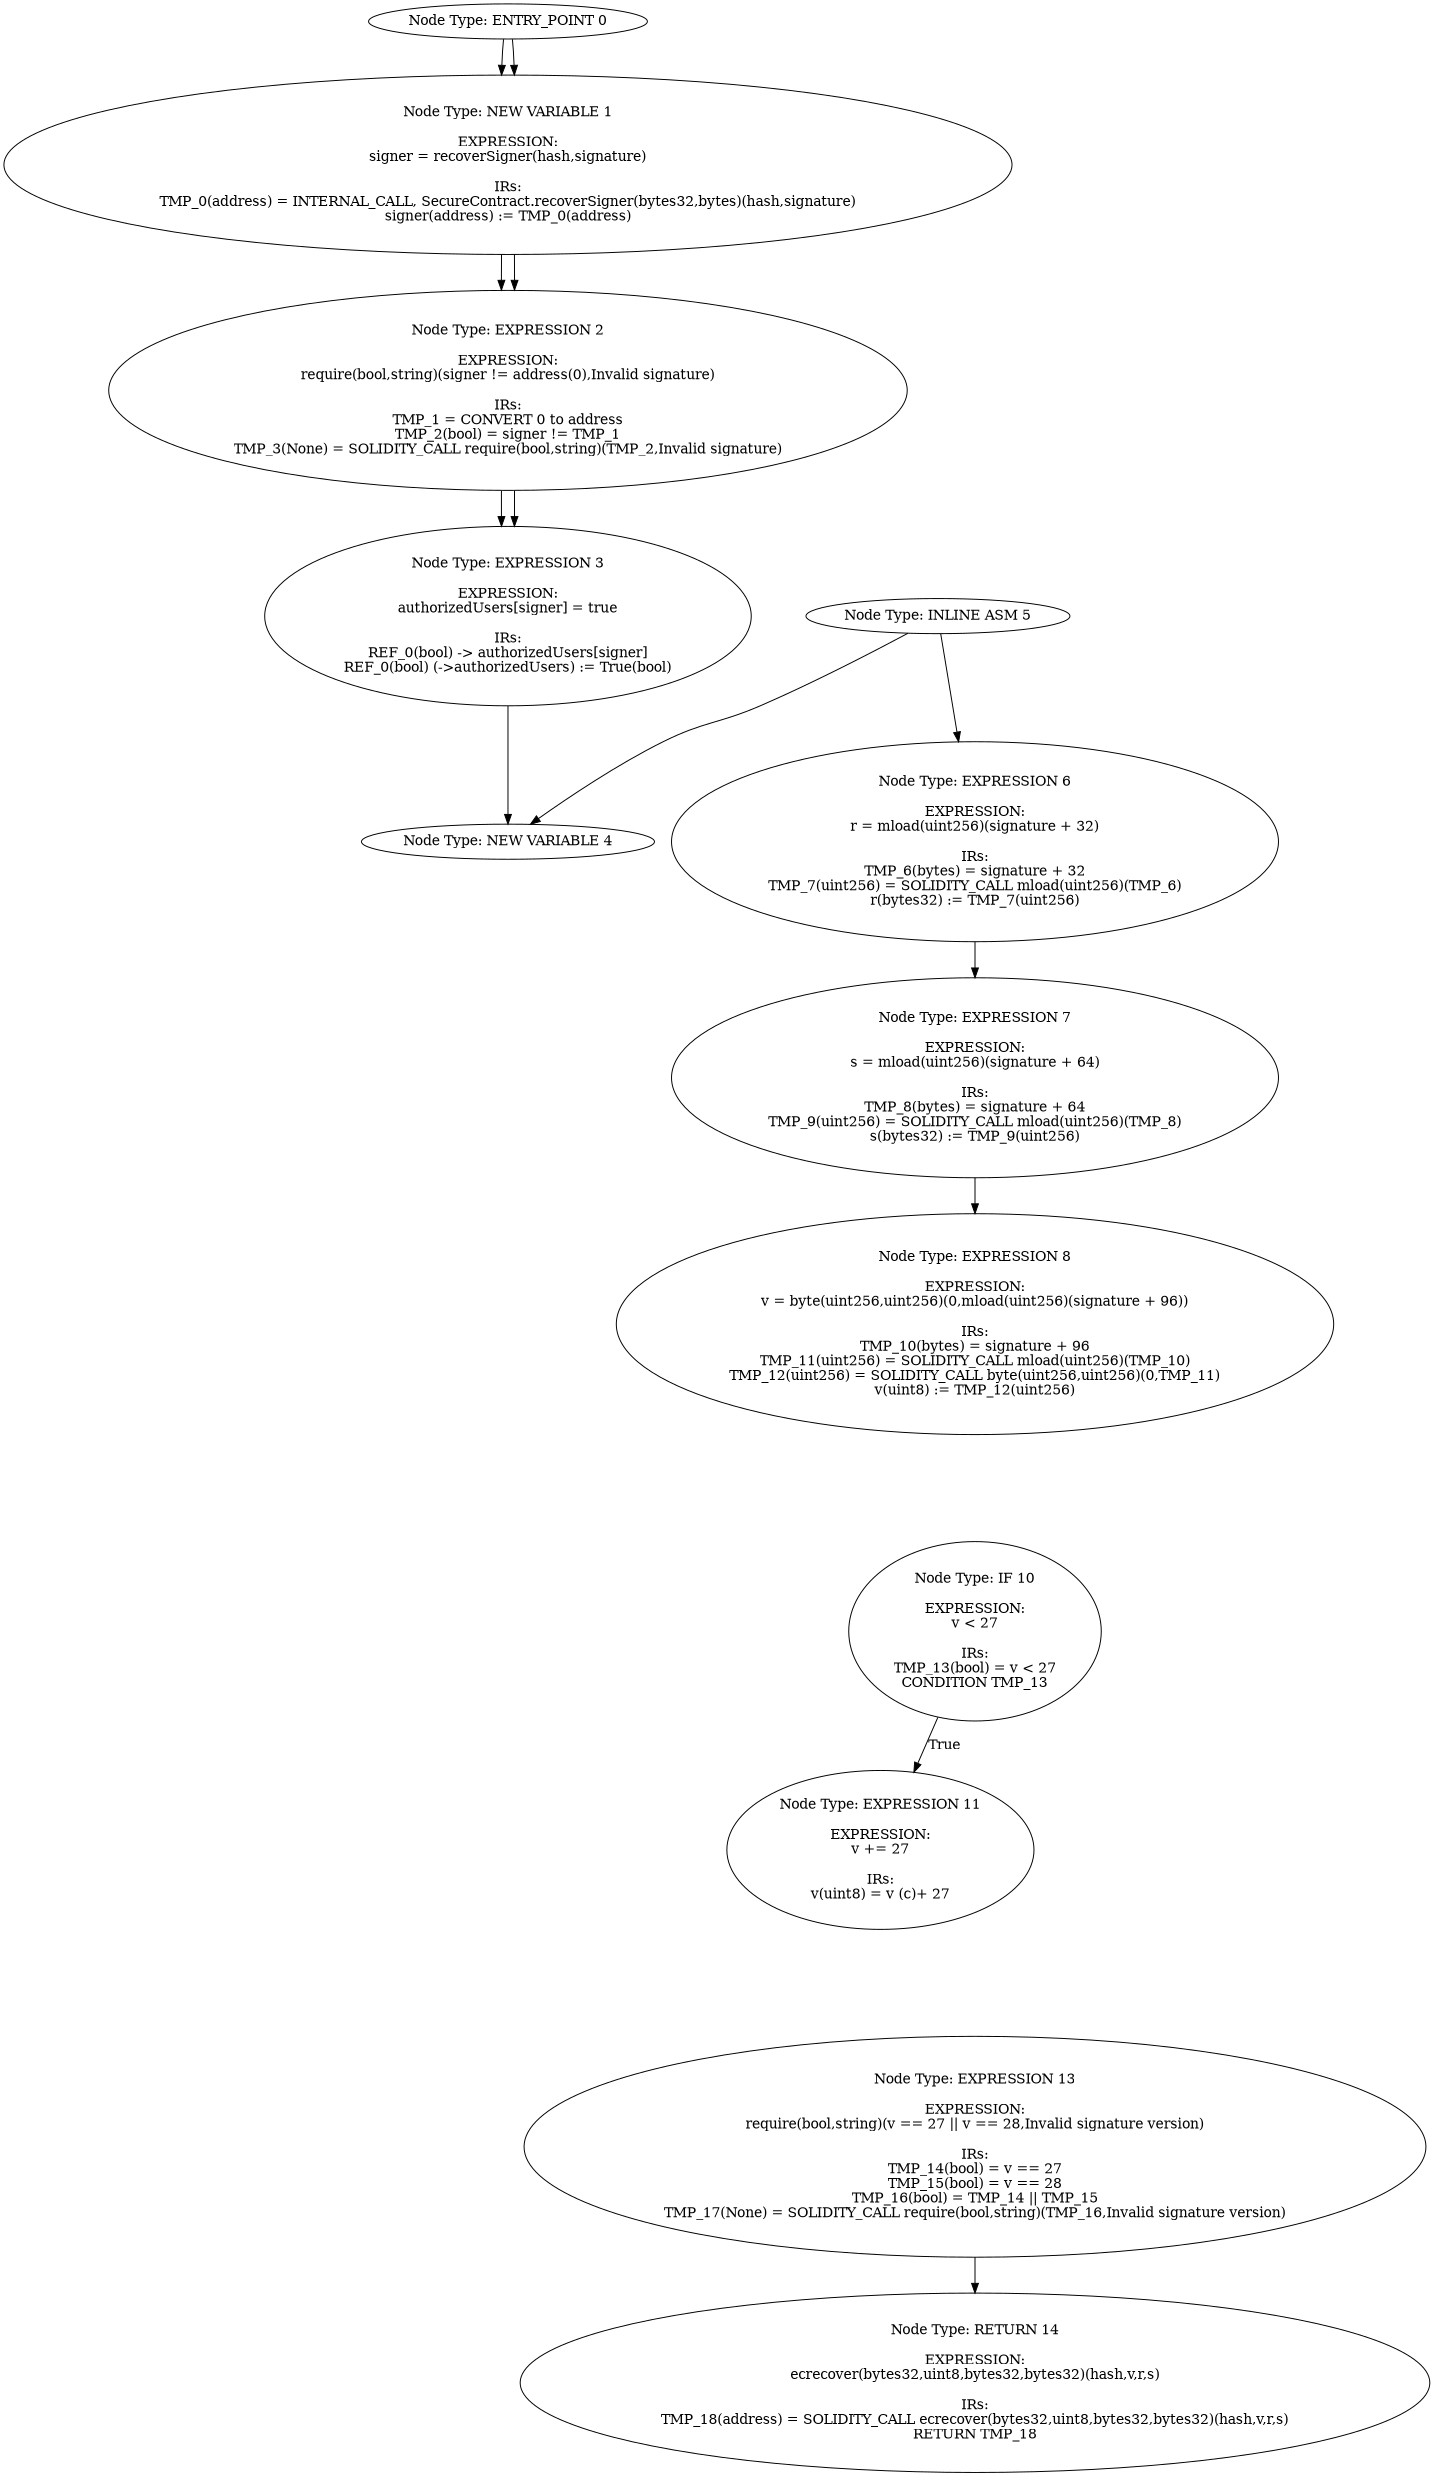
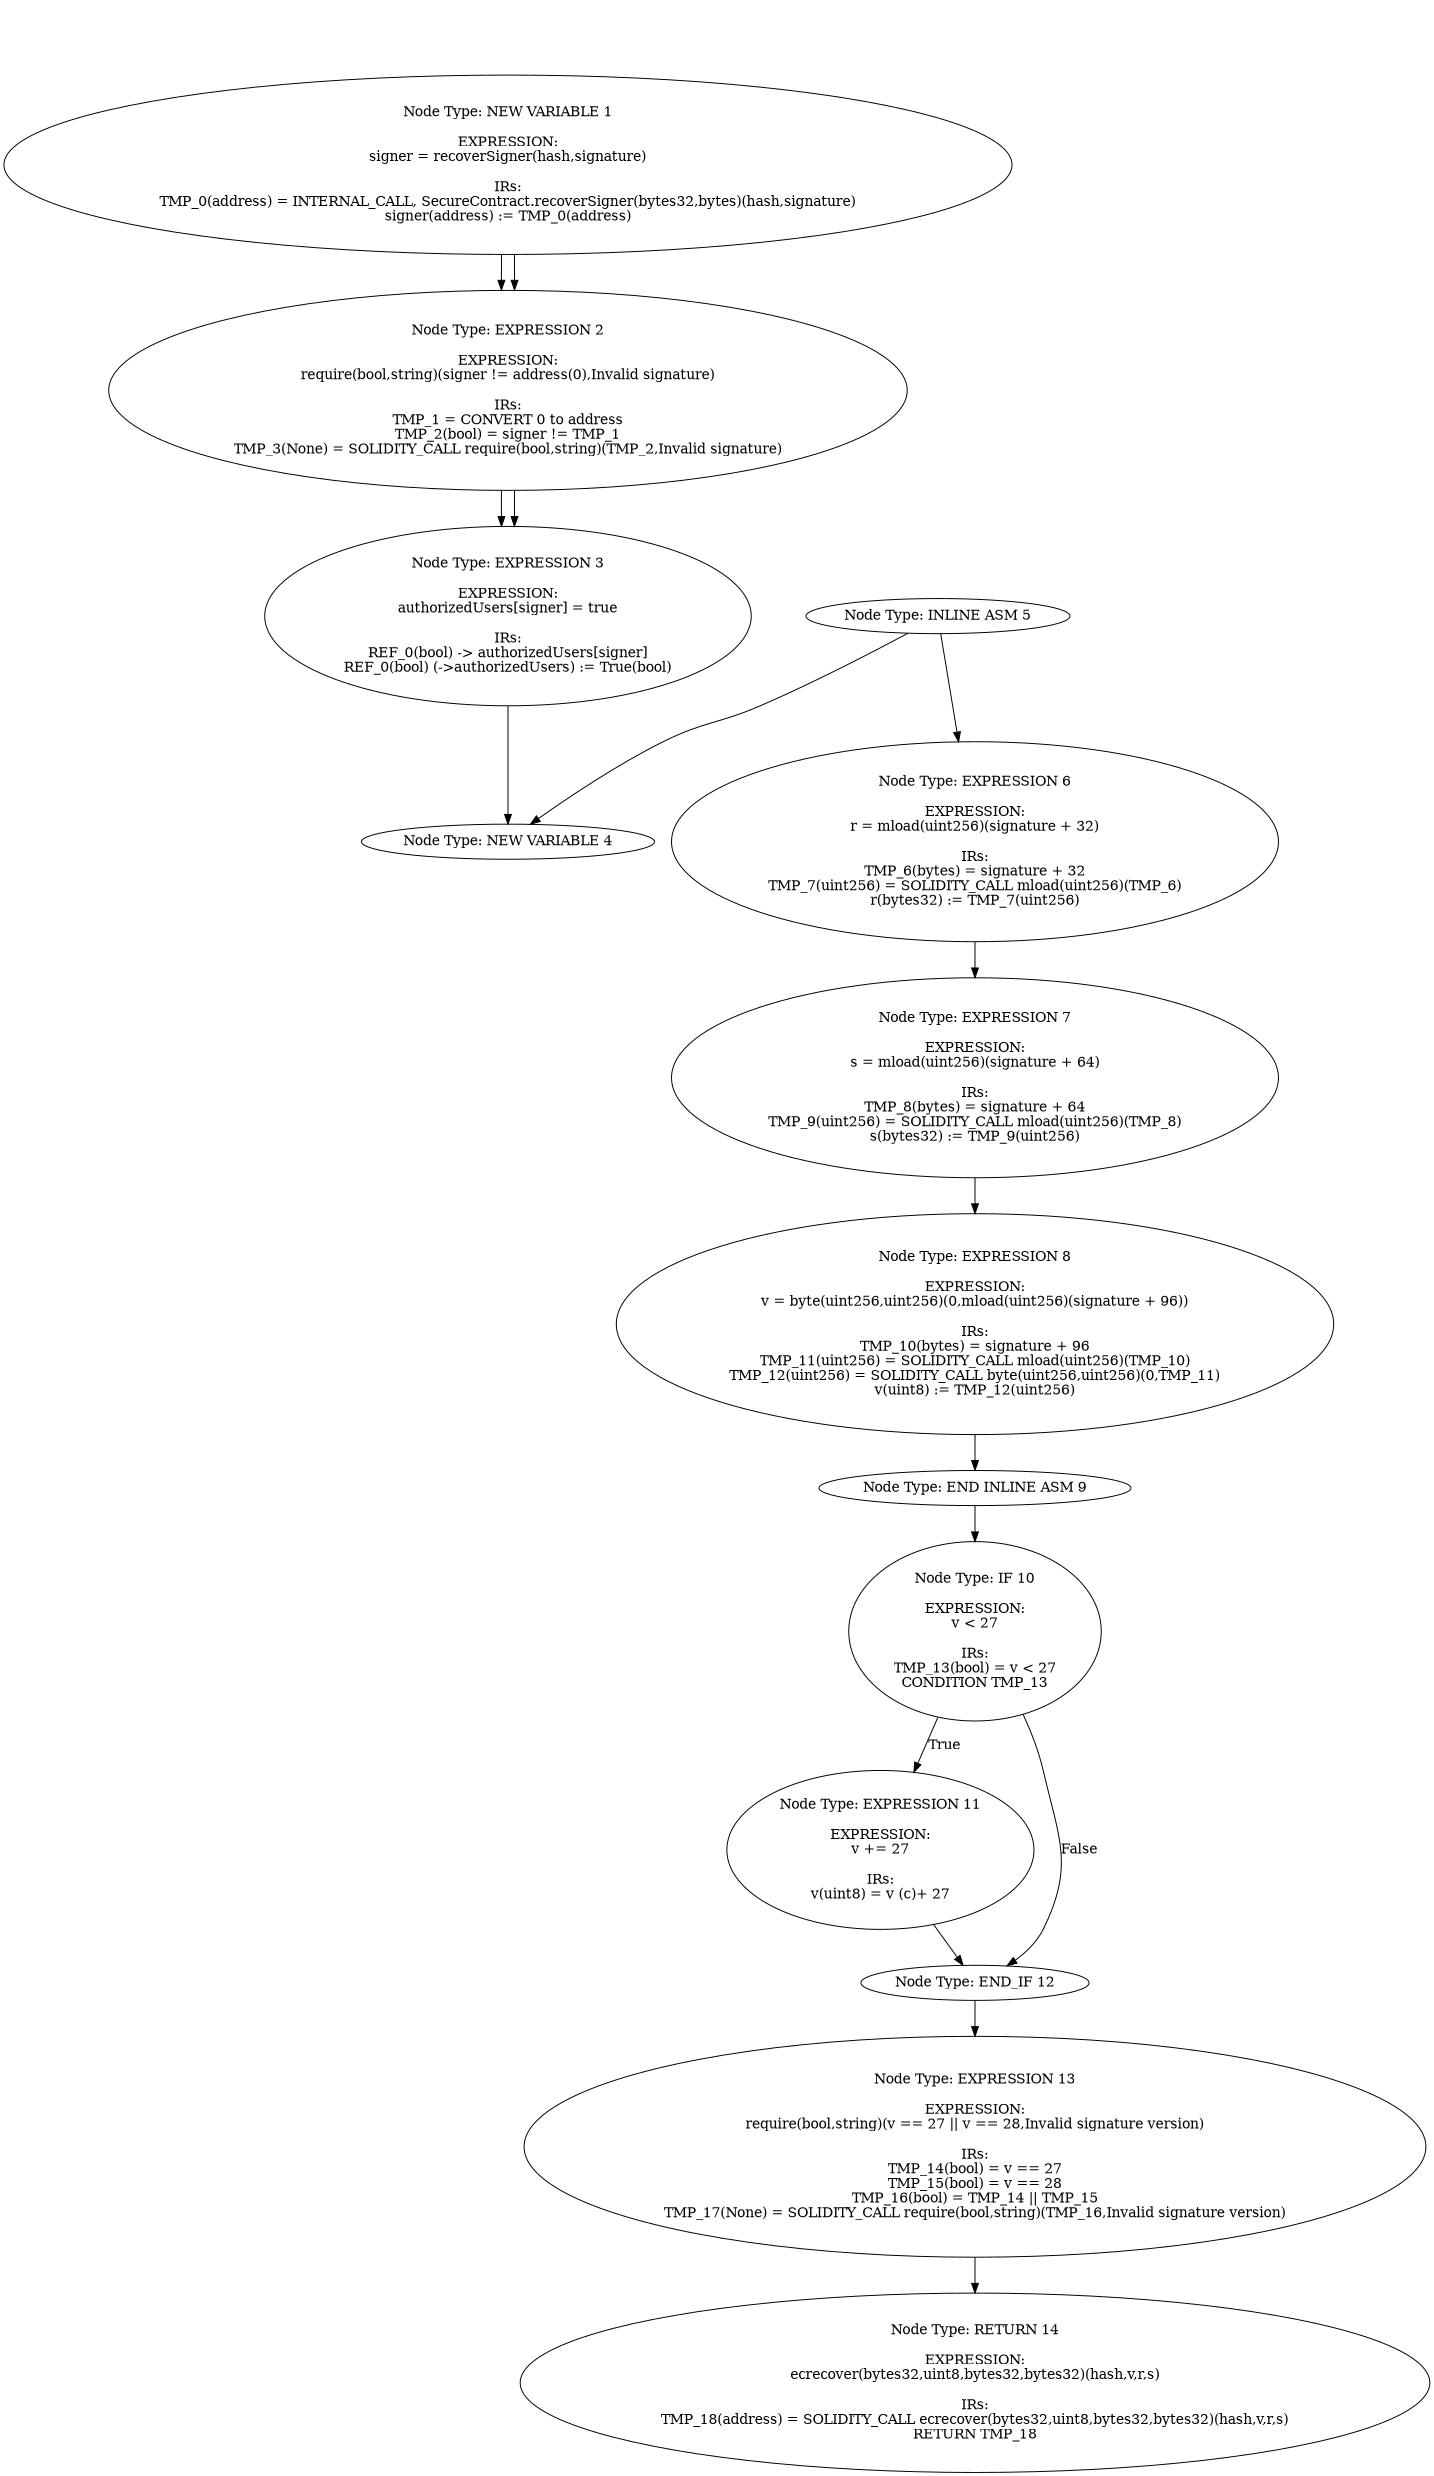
  digraph {
-   n1 [label="Node Type: ENTRY_POINT 0\n"]
    n2 [label="Node Type: NEW VARIABLE 1\n\nEXPRESSION:\nsigner = recoverSigner(hash,signature)\n\nIRs:\nTMP_0(address) = INTERNAL_CALL, SecureContract.recoverSigner(bytes32,bytes)(hash,signature)\nsigner(address) := TMP_0(address)"]
    n3 [label="Node Type: EXPRESSION 2\n\nEXPRESSION:\nrequire(bool,string)(signer != address(0),Invalid signature)\n\nIRs:\nTMP_1 = CONVERT 0 to address\nTMP_2(bool) = signer != TMP_1\nTMP_3(None) = SOLIDITY_CALL require(bool,string)(TMP_2,Invalid signature)"]
    n4 [label="Node Type: EXPRESSION 3\n\nEXPRESSION:\nauthorizedUsers[signer] = true\n\nIRs:\nREF_0(bool) -> authorizedUsers[signer]\nREF_0(bool) (->authorizedUsers) := True(bool)"]
    n5 [label="Node Type: NEW VARIABLE 4\n"]
    n6 [label="Node Type: INLINE ASM 5\n"]
    n7 [label="Node Type: EXPRESSION 6\n\nEXPRESSION:\nr = mload(uint256)(signature + 32)\n\nIRs:\nTMP_6(bytes) = signature + 32\nTMP_7(uint256) = SOLIDITY_CALL mload(uint256)(TMP_6)\nr(bytes32) := TMP_7(uint256)"]
    n8 [label="Node Type: EXPRESSION 7\n\nEXPRESSION:\ns = mload(uint256)(signature + 64)\n\nIRs:\nTMP_8(bytes) = signature + 64\nTMP_9(uint256) = SOLIDITY_CALL mload(uint256)(TMP_8)\ns(bytes32) := TMP_9(uint256)"]
    n9 [label="Node Type: EXPRESSION 8\n\nEXPRESSION:\nv = byte(uint256,uint256)(0,mload(uint256)(signature + 96))\n\nIRs:\nTMP_10(bytes) = signature + 96\nTMP_11(uint256) = SOLIDITY_CALL mload(uint256)(TMP_10)\nTMP_12(uint256) = SOLIDITY_CALL byte(uint256,uint256)(0,TMP_11)\nv(uint8) := TMP_12(uint256)"]
+   n10 [label="Node Type: END INLINE ASM 9\n"]
    n11 [label="Node Type: IF 10\n\nEXPRESSION:\nv < 27\n\nIRs:\nTMP_13(bool) = v < 27\nCONDITION TMP_13"]
    n12 [label="Node Type: EXPRESSION 11\n\nEXPRESSION:\nv += 27\n\nIRs:\nv(uint8) = v (c)+ 27"]
+   n13 [label="Node Type: END_IF 12\n"]
    n14 [label="Node Type: EXPRESSION 13\n\nEXPRESSION:\nrequire(bool,string)(v == 27 || v == 28,Invalid signature version)\n\nIRs:\nTMP_14(bool) = v == 27\nTMP_15(bool) = v == 28\nTMP_16(bool) = TMP_14 || TMP_15\nTMP_17(None) = SOLIDITY_CALL require(bool,string)(TMP_16,Invalid signature version)"]
    n15 [label="Node Type: RETURN 14\n\nEXPRESSION:\necrecover(bytes32,uint8,bytes32,bytes32)(hash,v,r,s)\n\nIRs:\nTMP_18(address) = SOLIDITY_CALL ecrecover(bytes32,uint8,bytes32,bytes32)(hash,v,r,s)\nRETURN TMP_18"]
-   n1 -> n2
-   n1 -> n2
    n2 -> n3
    n2 -> n3
    n3 -> n4
    n3 -> n4
    n4 -> n5
    n6 -> n5
    n6 -> n7
    n7 -> n8
    n8 -> n9
+   n9 -> n10
+   n10 -> n11
    n11 -> n12 [label=True]
+   n11 -> n13 [label=False]
+   n12 -> n13
+   n13 -> n14
    n14 -> n15
  }
